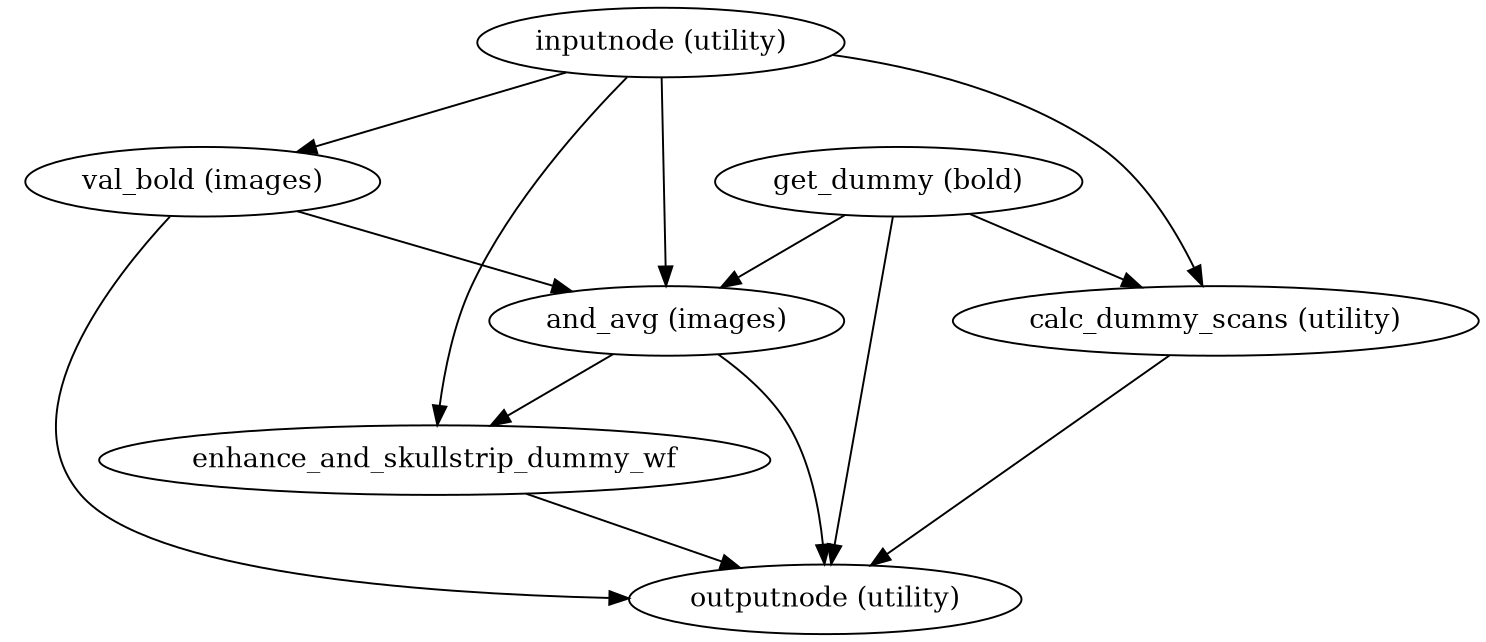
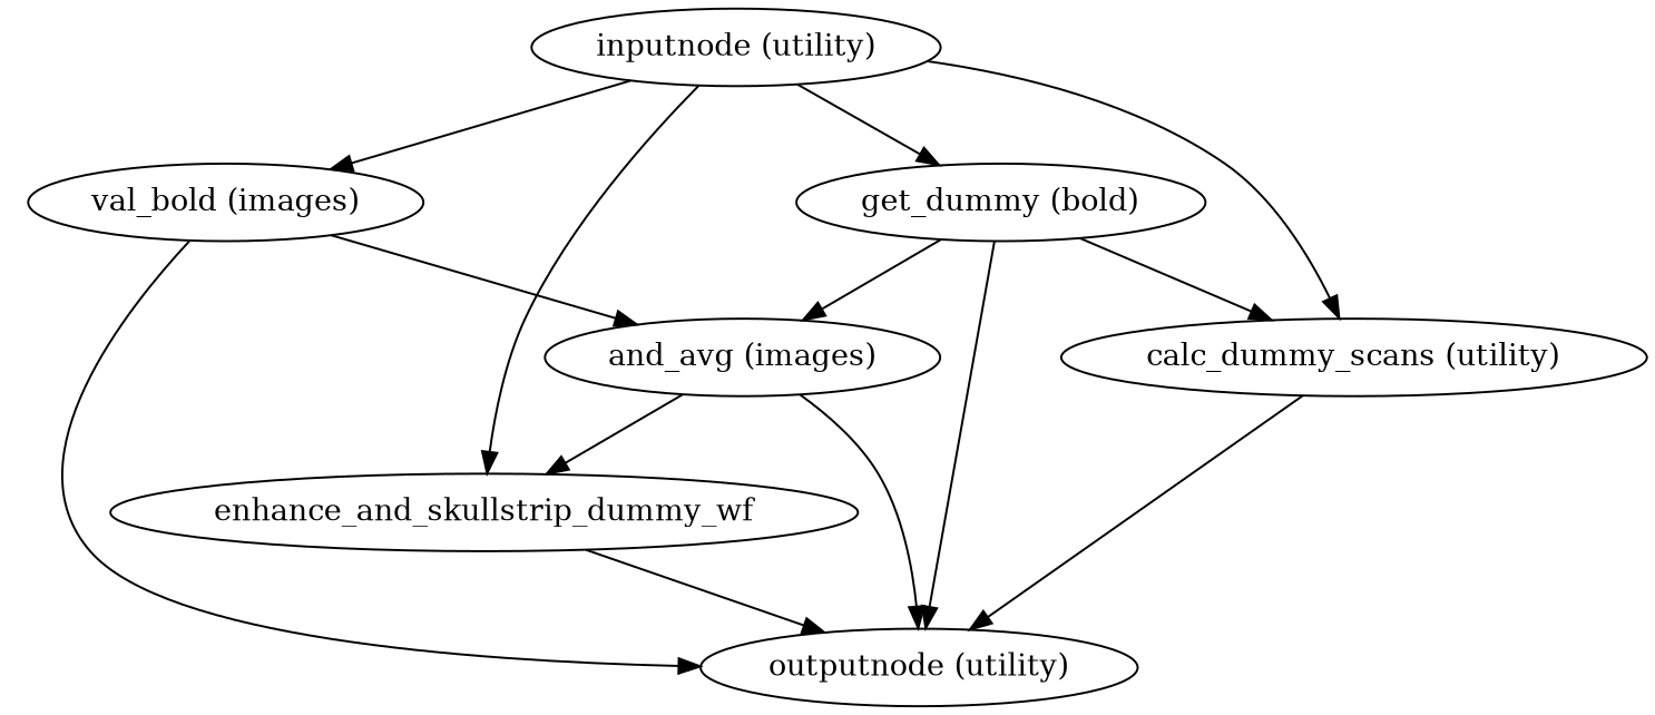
  strict digraph {
    "inputnode (utility)"
    "val_bold (images)"
    "get_dummy (bold)"
    n4 [label=enhance_and_skullstrip_dummy_wf]
    "calc_dummy_scans (utility)"
    "outputnode (utility)"
    n7 [label="and_avg (images)"]
    "inputnode (utility)" -> "val_bold (images)"
-   "inputnode (utility)" -> n7
+   "inputnode (utility)" -> "get_dummy (bold)"
    "inputnode (utility)" -> n4
    "inputnode (utility)" -> "calc_dummy_scans (utility)"
    "val_bold (images)" -> "outputnode (utility)"
    "val_bold (images)" -> n7
    "get_dummy (bold)" -> "calc_dummy_scans (utility)"
    "get_dummy (bold)" -> "outputnode (utility)"
    "get_dummy (bold)" -> n7
    n4 -> "outputnode (utility)"
    "calc_dummy_scans (utility)" -> "outputnode (utility)"
    n7 -> n4
    n7 -> "outputnode (utility)"
  }
